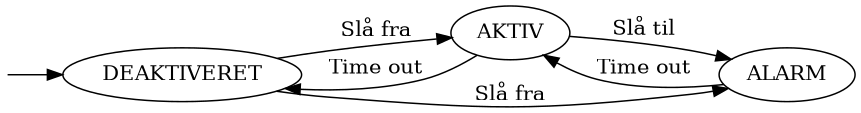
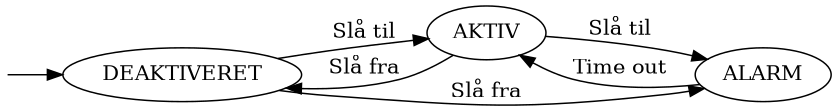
  digraph {
    rankdir=LR
    "" [height=0 margin=0 shape=none width=0]
    DEAKTIVERET
    AKTIV
    ALARM
    "" -> DEAKTIVERET
-   DEAKTIVERET -> AKTIV [label="Slå fra"]
+   DEAKTIVERET -> AKTIV [label="Slå til"]
    DEAKTIVERET -> ALARM [label="Slå fra"]
-   AKTIV -> DEAKTIVERET [label="Time out"]
+   AKTIV -> DEAKTIVERET [label="Slå fra"]
    AKTIV -> ALARM [label="Slå til"]
    ALARM -> AKTIV [label="Time out"]
  }
